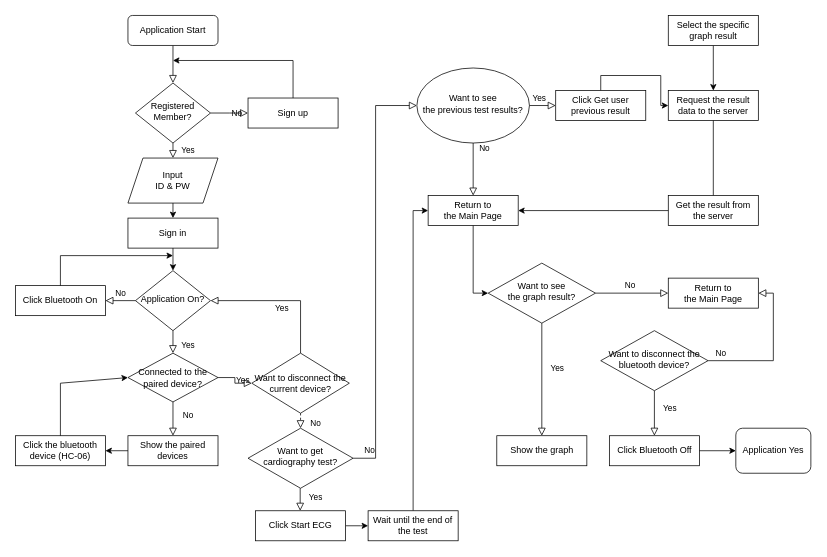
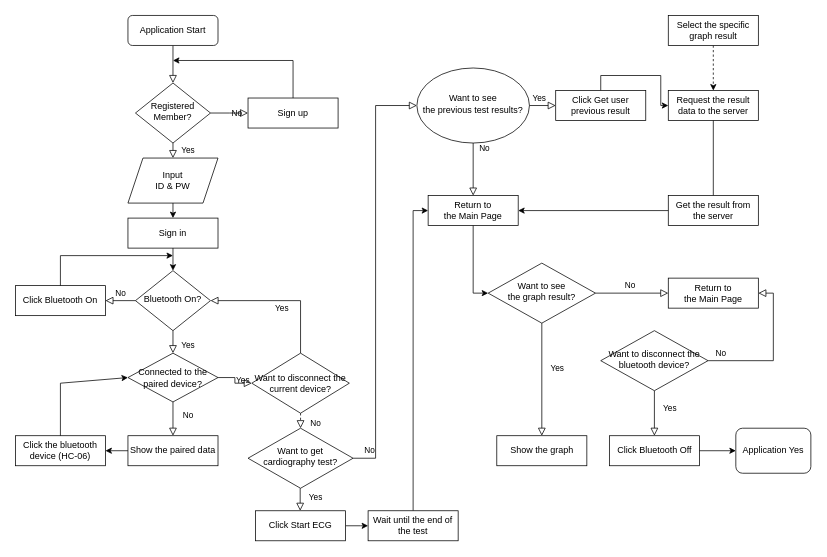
  <mxCell id="0" />
  <mxCell id="1" parent="0" />
  <mxCell id="2" value="" style="rounded=0;html=1;jettySize=auto;orthogonalLoop=1;fontSize=11;endArrow=block;endFill=0;endSize=8;strokeWidth=1;shadow=0;labelBackgroundColor=none;edgeStyle=orthogonalEdgeStyle;" parent="1" source="3" target="6" edge="1"><mxGeometry relative="1" as="geometry" /></mxCell>
  <mxCell id="3" value="Application Start" style="rounded=1;whiteSpace=wrap;html=1;fontSize=12;glass=0;strokeWidth=1;shadow=0;" parent="1" vertex="1"><mxGeometry x="170" y="20" width="120" height="40" as="geometry" /></mxCell>
  <mxCell id="4" value="Yes" style="rounded=0;html=1;jettySize=auto;orthogonalLoop=1;fontSize=11;endArrow=block;endFill=0;endSize=8;strokeWidth=1;shadow=0;labelBackgroundColor=none;edgeStyle=orthogonalEdgeStyle;exitX=0.5;exitY=1;exitDx=0;exitDy=0;entryX=0.5;entryY=0;entryDx=0;entryDy=0;" parent="1" source="6" target="20" edge="1"><mxGeometry y="20" relative="1" as="geometry"><mxPoint as="offset" /><mxPoint x="230" y="270" as="sourcePoint" /><mxPoint x="230" y="230" as="targetPoint" /></mxGeometry></mxCell>
  <mxCell id="5" value="No" style="edgeStyle=orthogonalEdgeStyle;rounded=0;html=1;jettySize=auto;orthogonalLoop=1;fontSize=11;endArrow=block;endFill=0;endSize=8;strokeWidth=1;shadow=0;labelBackgroundColor=none;" parent="1" source="6" edge="1"><mxGeometry y="10" relative="1" as="geometry"><mxPoint as="offset" /><mxPoint x="330" y="150" as="targetPoint" /></mxGeometry></mxCell>
  <mxCell id="6" value="Registered Member?" style="rhombus;whiteSpace=wrap;html=1;shadow=0;fontFamily=Helvetica;fontSize=12;align=center;strokeWidth=1;spacing=6;spacingTop=-4;" parent="1" vertex="1"><mxGeometry x="180" y="110" width="100" height="80" as="geometry" /></mxCell>
- <mxCell id="7" value="Application On?" style="rhombus;whiteSpace=wrap;html=1;shadow=0;fontFamily=Helvetica;fontSize=12;align=center;strokeWidth=1;spacing=6;spacingTop=-4;" parent="1" vertex="1"><mxGeometry x="180" y="360" width="100" height="80" as="geometry" /></mxCell>
+ <mxCell id="7" value="Bluetooth On?" style="rhombus;whiteSpace=wrap;html=1;shadow=0;fontFamily=Helvetica;fontSize=12;align=center;strokeWidth=1;spacing=6;spacingTop=-4;" parent="1" vertex="1"><mxGeometry x="180" y="360" width="100" height="80" as="geometry" /></mxCell>
  <mxCell id="8" value="Sign in" style="rounded=0;whiteSpace=wrap;html=1;" vertex="1" parent="1"><mxGeometry x="170" y="290" width="120" height="40" as="geometry" /></mxCell>
  <mxCell id="9" value="Connected to the paired device?" style="rhombus;whiteSpace=wrap;html=1;" vertex="1" parent="1"><mxGeometry x="170" y="470" width="120" height="65" as="geometry" /></mxCell>
  <mxCell id="10" value="" style="endArrow=classic;html=1;rounded=0;exitX=0.5;exitY=1;exitDx=0;exitDy=0;entryX=0.5;entryY=0;entryDx=0;entryDy=0;" edge="1" parent="1" source="8" target="7"><mxGeometry width="50" height="50" relative="1" as="geometry"><mxPoint x="400" y="370" as="sourcePoint" /><mxPoint x="450" y="320" as="targetPoint" /></mxGeometry></mxCell>
  <mxCell id="11" value="Sign up" style="rounded=0;whiteSpace=wrap;html=1;" vertex="1" parent="1"><mxGeometry x="330" y="130" width="120" height="40" as="geometry" /></mxCell>
  <mxCell id="12" value="" style="endArrow=classic;html=1;rounded=0;exitX=0.5;exitY=0;exitDx=0;exitDy=0;" edge="1" parent="1" source="11"><mxGeometry width="50" height="50" relative="1" as="geometry"><mxPoint x="400" y="350" as="sourcePoint" /><mxPoint x="230" y="80" as="targetPoint" /><Array as="points"><mxPoint x="390" y="80" /></Array></mxGeometry></mxCell>
  <mxCell id="13" value="No" style="edgeStyle=orthogonalEdgeStyle;rounded=0;html=1;jettySize=auto;orthogonalLoop=1;fontSize=11;endArrow=block;endFill=0;endSize=8;strokeWidth=1;shadow=0;labelBackgroundColor=none;exitX=0;exitY=0.5;exitDx=0;exitDy=0;entryX=1;entryY=0.5;entryDx=0;entryDy=0;" edge="1" parent="1" source="7" target="14"><mxGeometry y="-10" relative="1" as="geometry"><mxPoint as="offset" /><mxPoint x="280" y="440" as="sourcePoint" /><mxPoint x="330" y="440" as="targetPoint" /></mxGeometry></mxCell>
  <mxCell id="14" value="Click Bluetooth On" style="rounded=0;whiteSpace=wrap;html=1;" vertex="1" parent="1"><mxGeometry x="20" y="380" width="120" height="40" as="geometry" /></mxCell>
  <mxCell id="15" value="" style="endArrow=classic;html=1;rounded=0;exitX=0.5;exitY=0;exitDx=0;exitDy=0;" edge="1" parent="1" source="14"><mxGeometry width="50" height="50" relative="1" as="geometry"><mxPoint x="240" y="340" as="sourcePoint" /><mxPoint x="230" y="340" as="targetPoint" /><Array as="points"><mxPoint x="80" y="340" /></Array></mxGeometry></mxCell>
  <mxCell id="16" value="Yes" style="edgeStyle=orthogonalEdgeStyle;rounded=0;html=1;jettySize=auto;orthogonalLoop=1;fontSize=11;endArrow=block;endFill=0;endSize=8;strokeWidth=1;shadow=0;labelBackgroundColor=none;exitX=0.5;exitY=1;exitDx=0;exitDy=0;entryX=0.5;entryY=0;entryDx=0;entryDy=0;" edge="1" parent="1" source="7" target="9"><mxGeometry x="0.333" y="20" relative="1" as="geometry"><mxPoint as="offset" /><mxPoint x="290" y="410" as="sourcePoint" /><mxPoint x="340" y="410" as="targetPoint" /></mxGeometry></mxCell>
  <mxCell id="17" value="No" style="edgeStyle=orthogonalEdgeStyle;rounded=0;html=1;jettySize=auto;orthogonalLoop=1;fontSize=11;endArrow=block;endFill=0;endSize=8;strokeWidth=1;shadow=0;labelBackgroundColor=none;exitX=0.5;exitY=1;exitDx=0;exitDy=0;entryX=0.5;entryY=0;entryDx=0;entryDy=0;" edge="1" parent="1" source="9" target="19"><mxGeometry x="-0.2" y="20" relative="1" as="geometry"><mxPoint as="offset" /><mxPoint x="240" y="450" as="sourcePoint" /><mxPoint x="230" y="590" as="targetPoint" /></mxGeometry></mxCell>
  <mxCell id="18" value="Yes" style="edgeStyle=orthogonalEdgeStyle;rounded=0;html=1;jettySize=auto;orthogonalLoop=1;fontSize=11;endArrow=block;endFill=0;endSize=8;strokeWidth=1;shadow=0;labelBackgroundColor=none;exitX=1;exitY=0.5;exitDx=0;exitDy=0;entryX=0;entryY=0.5;entryDx=0;entryDy=0;" edge="1" parent="1" source="9" target="54"><mxGeometry y="10" relative="1" as="geometry"><mxPoint as="offset" /><mxPoint x="290" y="410" as="sourcePoint" /><mxPoint x="330" y="510" as="targetPoint" /><Array as="points" /></mxGeometry></mxCell>
- <mxCell id="19" value="Show the paired devices" style="rounded=0;whiteSpace=wrap;html=1;" vertex="1" parent="1"><mxGeometry x="170" y="580" width="120" height="40" as="geometry" /></mxCell>
+ <mxCell id="19" value="Show the paired data" style="rounded=0;whiteSpace=wrap;html=1;" vertex="1" parent="1"><mxGeometry x="170" y="580" width="120" height="40" as="geometry" /></mxCell>
  <mxCell id="20" value="Input&lt;br&gt;ID &amp;amp; PW" style="shape=parallelogram;perimeter=parallelogramPerimeter;whiteSpace=wrap;html=1;fixedSize=1;" vertex="1" parent="1"><mxGeometry x="170" y="210" width="120" height="60" as="geometry" /></mxCell>
  <mxCell id="21" value="" style="endArrow=classic;html=1;rounded=0;exitX=0.5;exitY=1;exitDx=0;exitDy=0;" edge="1" parent="1" source="20"><mxGeometry width="50" height="50" relative="1" as="geometry"><mxPoint x="240" y="340" as="sourcePoint" /><mxPoint x="230" y="290" as="targetPoint" /></mxGeometry></mxCell>
  <mxCell id="22" value="" style="endArrow=classic;html=1;rounded=0;exitX=0;exitY=0.5;exitDx=0;exitDy=0;entryX=1;entryY=0.5;entryDx=0;entryDy=0;" edge="1" parent="1" source="19" target="23"><mxGeometry width="50" height="50" relative="1" as="geometry"><mxPoint x="230" y="690" as="sourcePoint" /><mxPoint x="110" y="600" as="targetPoint" /><Array as="points"><mxPoint x="140" y="600" /></Array></mxGeometry></mxCell>
  <mxCell id="23" value="Click the bluetooth device (HC-06)" style="rounded=0;whiteSpace=wrap;html=1;" vertex="1" parent="1"><mxGeometry x="20" y="580" width="120" height="40" as="geometry" /></mxCell>
  <mxCell id="24" value="" style="endArrow=classic;html=1;rounded=0;exitX=0.5;exitY=0;exitDx=0;exitDy=0;entryX=0;entryY=0.5;entryDx=0;entryDy=0;" edge="1" parent="1" source="23" target="9"><mxGeometry width="50" height="50" relative="1" as="geometry"><mxPoint x="400" y="400" as="sourcePoint" /><mxPoint x="450" y="350" as="targetPoint" /><Array as="points"><mxPoint x="80" y="510" /></Array></mxGeometry></mxCell>
  <mxCell id="25" value="Want to get cardiography test?" style="rhombus;whiteSpace=wrap;html=1;shadow=0;fontFamily=Helvetica;fontSize=12;align=center;strokeWidth=1;spacing=6;spacingTop=-4;" vertex="1" parent="1"><mxGeometry x="330" y="570" width="140" height="80" as="geometry" /></mxCell>
  <mxCell id="26" value="Yes" style="edgeStyle=orthogonalEdgeStyle;rounded=0;html=1;jettySize=auto;orthogonalLoop=1;fontSize=11;endArrow=block;endFill=0;endSize=8;strokeWidth=1;shadow=0;labelBackgroundColor=none;exitX=0.5;exitY=1;exitDx=0;exitDy=0;entryX=0.5;entryY=0;entryDx=0;entryDy=0;" edge="1" parent="1"><mxGeometry x="-0.2" y="20" relative="1" as="geometry"><mxPoint as="offset" /><mxPoint x="399.5" y="650" as="sourcePoint" /><mxPoint x="399.5" y="680" as="targetPoint" /></mxGeometry></mxCell>
  <mxCell id="27" style="edgeStyle=orthogonalEdgeStyle;rounded=0;orthogonalLoop=1;jettySize=auto;html=1;" edge="1" parent="1" source="28"><mxGeometry relative="1" as="geometry"><mxPoint x="490" y="700" as="targetPoint" /></mxGeometry></mxCell>
  <mxCell id="28" value="Click Start ECG" style="rounded=0;whiteSpace=wrap;html=1;" vertex="1" parent="1"><mxGeometry x="340" y="680" width="120" height="40" as="geometry" /></mxCell>
  <mxCell id="29" value="No" style="edgeStyle=orthogonalEdgeStyle;rounded=0;html=1;jettySize=auto;orthogonalLoop=1;fontSize=11;endArrow=block;endFill=0;endSize=8;strokeWidth=1;shadow=0;labelBackgroundColor=none;exitX=1;exitY=0.5;exitDx=0;exitDy=0;entryX=0;entryY=0.5;entryDx=0;entryDy=0;" edge="1" parent="1" source="25" target="30"><mxGeometry x="-0.921" y="10" relative="1" as="geometry"><mxPoint as="offset" /><mxPoint x="300" y="520" as="sourcePoint" /><mxPoint x="540" y="70" as="targetPoint" /><Array as="points"><mxPoint x="500" y="610" /><mxPoint x="500" y="140" /></Array></mxGeometry></mxCell>
  <mxCell id="30" value="Want to see&lt;br&gt;the previous test results?" style="ellipse;whiteSpace=wrap;html=1;shadow=0;fontFamily=Helvetica;fontSize=12;align=center;strokeWidth=1;spacing=6;spacingTop=-4;" vertex="1" parent="1"><mxGeometry x="555" y="90" width="150" height="100" as="geometry" /></mxCell>
  <mxCell id="31" value="Yes" style="edgeStyle=orthogonalEdgeStyle;rounded=0;html=1;jettySize=auto;orthogonalLoop=1;fontSize=11;endArrow=block;endFill=0;endSize=8;strokeWidth=1;shadow=0;labelBackgroundColor=none;exitX=1;exitY=0.5;exitDx=0;exitDy=0;entryX=0;entryY=0.5;entryDx=0;entryDy=0;" edge="1" parent="1" source="30" target="33"><mxGeometry x="-0.259" y="10" relative="1" as="geometry"><mxPoint as="offset" /><mxPoint x="600" y="180" as="sourcePoint" /><mxPoint x="615" y="270" as="targetPoint" /></mxGeometry></mxCell>
  <mxCell id="32" style="edgeStyle=orthogonalEdgeStyle;rounded=0;orthogonalLoop=1;jettySize=auto;html=1;exitX=0.5;exitY=0;exitDx=0;exitDy=0;" edge="1" parent="1" source="33" target="40"><mxGeometry relative="1" as="geometry" /></mxCell>
  <mxCell id="33" value="Click Get user previous result" style="rounded=0;whiteSpace=wrap;html=1;" vertex="1" parent="1"><mxGeometry x="740" y="120" width="120" height="40" as="geometry" /></mxCell>
  <mxCell id="34" value="No" style="edgeStyle=orthogonalEdgeStyle;rounded=0;html=1;jettySize=auto;orthogonalLoop=1;fontSize=11;endArrow=block;endFill=0;endSize=8;strokeWidth=1;shadow=0;labelBackgroundColor=none;exitX=0.5;exitY=1;exitDx=0;exitDy=0;entryX=0.5;entryY=0;entryDx=0;entryDy=0;" edge="1" parent="1" source="30" target="35"><mxGeometry x="-0.802" y="15" relative="1" as="geometry"><mxPoint as="offset" /><mxPoint x="480" y="520" as="sourcePoint" /><mxPoint x="710" y="270" as="targetPoint" /><Array as="points" /></mxGeometry></mxCell>
  <mxCell id="35" value="Return to&lt;br&gt;the Main Page" style="rounded=0;whiteSpace=wrap;html=1;" vertex="1" parent="1"><mxGeometry x="570" y="260" width="120" height="40" as="geometry" /></mxCell>
  <mxCell id="36" value="Want to see&lt;br&gt;the graph result?" style="rhombus;whiteSpace=wrap;html=1;shadow=0;fontFamily=Helvetica;fontSize=12;align=center;strokeWidth=1;spacing=6;spacingTop=-4;" vertex="1" parent="1"><mxGeometry x="650" y="350" width="143" height="80" as="geometry" /></mxCell>
  <mxCell id="37" style="edgeStyle=orthogonalEdgeStyle;rounded=0;orthogonalLoop=1;jettySize=auto;html=1;exitX=0.5;exitY=1;exitDx=0;exitDy=0;entryX=0;entryY=0.5;entryDx=0;entryDy=0;" edge="1" parent="1" source="35" target="36"><mxGeometry relative="1" as="geometry"><mxPoint x="787" y="170" as="sourcePoint" /><mxPoint x="787" y="260" as="targetPoint" /></mxGeometry></mxCell>
- <mxCell id="38" style="edgeStyle=orthogonalEdgeStyle;rounded=0;orthogonalLoop=1;jettySize=auto;html=1;entryX=0.5;entryY=0;entryDx=0;entryDy=0;" edge="1" parent="1" source="39" target="40"><mxGeometry relative="1" as="geometry"><mxPoint x="930" y="120" as="targetPoint" /></mxGeometry></mxCell>
+ <mxCell id="38" style="edgeStyle=orthogonalEdgeStyle;rounded=0;orthogonalLoop=1;jettySize=auto;html=1;entryX=0.5;entryY=0;entryDx=0;entryDy=0;dashed=1;" edge="1" parent="1" source="39" target="40"><mxGeometry relative="1" as="geometry"><mxPoint x="930" y="120" as="targetPoint" /></mxGeometry></mxCell>
  <mxCell id="39" value="Select the specific graph result" style="rounded=0;whiteSpace=wrap;html=1;" vertex="1" parent="1"><mxGeometry x="890" y="20" width="120" height="40" as="geometry" /></mxCell>
  <mxCell id="40" value="Request the result data to the server" style="rounded=0;whiteSpace=wrap;html=1;" vertex="1" parent="1"><mxGeometry x="890" y="120" width="120" height="40" as="geometry" /></mxCell>
  <mxCell id="41" value="Yes" style="edgeStyle=orthogonalEdgeStyle;rounded=0;html=1;jettySize=auto;orthogonalLoop=1;fontSize=11;endArrow=block;endFill=0;endSize=8;strokeWidth=1;shadow=0;labelBackgroundColor=none;exitX=0.5;exitY=1;exitDx=0;exitDy=0;entryX=0.5;entryY=0;entryDx=0;entryDy=0;" edge="1" parent="1" source="36" target="42"><mxGeometry x="-0.2" y="20" relative="1" as="geometry"><mxPoint as="offset" /><mxPoint x="701" y="550" as="sourcePoint" /><mxPoint x="701" y="580" as="targetPoint" /></mxGeometry></mxCell>
  <mxCell id="42" value="Show the graph" style="rounded=0;whiteSpace=wrap;html=1;" vertex="1" parent="1"><mxGeometry x="661.5" y="580" width="120" height="40" as="geometry" /></mxCell>
  <mxCell id="43" style="edgeStyle=orthogonalEdgeStyle;rounded=0;orthogonalLoop=1;jettySize=auto;html=1;entryX=0;entryY=0.5;entryDx=0;entryDy=0;" edge="1" parent="1" source="44" target="35"><mxGeometry relative="1" as="geometry" /></mxCell>
  <mxCell id="44" value="Wait until the end of the test" style="rounded=0;whiteSpace=wrap;html=1;" vertex="1" parent="1"><mxGeometry x="490" y="680" width="120" height="40" as="geometry" /></mxCell>
  <mxCell id="45" style="edgeStyle=orthogonalEdgeStyle;rounded=0;orthogonalLoop=1;jettySize=auto;html=1;exitX=0.5;exitY=1;exitDx=0;exitDy=0;entryX=0.5;entryY=0;entryDx=0;entryDy=0;endArrow=none;" edge="1" parent="1" source="40" target="46"><mxGeometry relative="1" as="geometry"><mxPoint x="950" y="200" as="targetPoint" /><mxPoint x="960" y="70" as="sourcePoint" /></mxGeometry></mxCell>
  <mxCell id="46" value="Get the result from the server" style="rounded=0;whiteSpace=wrap;html=1;" vertex="1" parent="1"><mxGeometry x="890" y="260" width="120" height="40" as="geometry" /></mxCell>
  <mxCell id="47" style="edgeStyle=orthogonalEdgeStyle;rounded=0;orthogonalLoop=1;jettySize=auto;html=1;exitX=0;exitY=0.5;exitDx=0;exitDy=0;entryX=1;entryY=0.5;entryDx=0;entryDy=0;" edge="1" parent="1" source="46" target="35"><mxGeometry relative="1" as="geometry"><mxPoint x="960" y="270" as="targetPoint" /><mxPoint x="960" y="170" as="sourcePoint" /></mxGeometry></mxCell>
  <mxCell id="48" value="No" style="edgeStyle=orthogonalEdgeStyle;rounded=0;html=1;jettySize=auto;orthogonalLoop=1;fontSize=11;endArrow=block;endFill=0;endSize=8;strokeWidth=1;shadow=0;labelBackgroundColor=none;exitX=1;exitY=0.5;exitDx=0;exitDy=0;entryX=0;entryY=0.5;entryDx=0;entryDy=0;" edge="1" parent="1" source="36" target="49"><mxGeometry x="-0.053" y="10" relative="1" as="geometry"><mxPoint as="offset" /><mxPoint x="715" y="150" as="sourcePoint" /><mxPoint x="850" y="390" as="targetPoint" /></mxGeometry></mxCell>
  <mxCell id="49" value="Return to&lt;br&gt;the Main Page" style="rounded=0;whiteSpace=wrap;html=1;" vertex="1" parent="1"><mxGeometry x="890" y="370" width="120" height="40" as="geometry" /></mxCell>
  <mxCell id="50" value="Want to disconnect the bluetooth device?" style="rhombus;whiteSpace=wrap;html=1;shadow=0;fontFamily=Helvetica;fontSize=12;align=center;strokeWidth=1;spacing=6;spacingTop=-4;" vertex="1" parent="1"><mxGeometry x="800" y="440" width="143" height="80" as="geometry" /></mxCell>
  <mxCell id="51" value="No" style="edgeStyle=orthogonalEdgeStyle;rounded=0;html=1;jettySize=auto;orthogonalLoop=1;fontSize=11;endArrow=block;endFill=0;endSize=8;strokeWidth=1;shadow=0;labelBackgroundColor=none;exitX=1;exitY=0.5;exitDx=0;exitDy=0;entryX=1;entryY=0.5;entryDx=0;entryDy=0;" edge="1" parent="1" source="50" target="49"><mxGeometry x="-0.827" y="10" relative="1" as="geometry"><mxPoint as="offset" /><mxPoint x="1021.5" y="500" as="sourcePoint" /><mxPoint x="1118.5" y="500" as="targetPoint" /></mxGeometry></mxCell>
  <mxCell id="52" value="Yes" style="edgeStyle=orthogonalEdgeStyle;rounded=0;html=1;jettySize=auto;orthogonalLoop=1;fontSize=11;endArrow=block;endFill=0;endSize=8;strokeWidth=1;shadow=0;labelBackgroundColor=none;exitX=0.5;exitY=1;exitDx=0;exitDy=0;entryX=0.5;entryY=0;entryDx=0;entryDy=0;" edge="1" parent="1" source="50" target="53"><mxGeometry x="-0.2" y="20" relative="1" as="geometry"><mxPoint as="offset" /><mxPoint x="949.5" y="520" as="sourcePoint" /><mxPoint x="950" y="580" as="targetPoint" /></mxGeometry></mxCell>
  <mxCell id="53" value="Click Bluetooth Off" style="rounded=0;whiteSpace=wrap;html=1;" vertex="1" parent="1"><mxGeometry x="811.5" y="580" width="120" height="40" as="geometry" /></mxCell>
  <mxCell id="54" value="Want to disconnect the current device?" style="rhombus;whiteSpace=wrap;html=1;" vertex="1" parent="1"><mxGeometry x="335" y="470" width="130" height="80" as="geometry" /></mxCell>
  <mxCell id="55" value="No" style="edgeStyle=orthogonalEdgeStyle;rounded=0;html=1;jettySize=auto;orthogonalLoop=1;fontSize=11;endArrow=block;endFill=0;endSize=8;strokeWidth=1;shadow=0;labelBackgroundColor=none;exitX=0.5;exitY=1;exitDx=0;exitDy=0;entryX=0.5;entryY=0;entryDx=0;entryDy=0;dashed=1;" edge="1" parent="1" source="54" target="25"><mxGeometry x="0.333" y="20" relative="1" as="geometry"><mxPoint as="offset" /><mxPoint x="240" y="450" as="sourcePoint" /><mxPoint x="240" y="480" as="targetPoint" /></mxGeometry></mxCell>
  <mxCell id="56" value="Yes" style="edgeStyle=orthogonalEdgeStyle;rounded=0;html=1;jettySize=auto;orthogonalLoop=1;fontSize=11;endArrow=block;endFill=0;endSize=8;strokeWidth=1;shadow=0;labelBackgroundColor=none;exitX=0.5;exitY=0;exitDx=0;exitDy=0;entryX=1;entryY=0.5;entryDx=0;entryDy=0;" edge="1" parent="1" source="54" target="7"><mxGeometry y="10" relative="1" as="geometry"><mxPoint as="offset" /><mxPoint x="300" y="520" as="sourcePoint" /><mxPoint x="345" y="520" as="targetPoint" /><Array as="points" /></mxGeometry></mxCell>
  <mxCell id="57" value="" style="endArrow=classic;html=1;rounded=0;exitX=1;exitY=0.5;exitDx=0;exitDy=0;entryX=0;entryY=0.5;entryDx=0;entryDy=0;" edge="1" parent="1" source="53" target="58"><mxGeometry width="50" height="50" relative="1" as="geometry"><mxPoint x="820" y="470" as="sourcePoint" /><mxPoint x="970" y="600" as="targetPoint" /></mxGeometry></mxCell>
  <mxCell id="58" value="Application Yes" style="rounded=1;whiteSpace=wrap;html=1;" vertex="1" parent="1"><mxGeometry x="980" y="570" width="100" height="60" as="geometry" /></mxCell>
